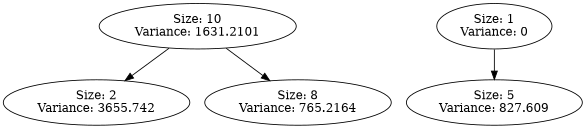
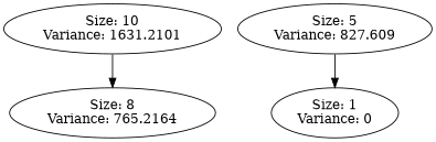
  digraph {
    L=2
    "Size: 10\nVariance: 1631.2101"
-   "Size: 2\nVariance: 3655.742"
    "Size: 8\nVariance: 765.2164"
    "Size: 5\nVariance: 827.609"
    "Size: 1\nVariance: 0"
-   "Size: 10\nVariance: 1631.2101" -> "Size: 2\nVariance: 3655.742"
    "Size: 10\nVariance: 1631.2101" -> "Size: 8\nVariance: 765.2164"
-   "Size: 1\nVariance: 0" -> "Size: 5\nVariance: 827.609"
+   "Size: 5\nVariance: 827.609" -> "Size: 1\nVariance: 0"
  }
